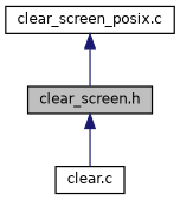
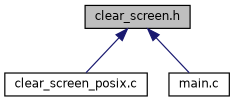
  digraph {
    node [color=black fillcolor=white fontname=Helvetica fontsize=10 shape=record style=filled]
    edge [color=midnightblue dir=back fontname=Helvetica fontsize=10 labelfontname=Helvetica labelfontsize=10 style=solid]
    n1 [fillcolor=grey75 fontcolor=black height=0.2 label="clear_screen.h" width=0.4]
    n2 [height=0.2 label="clear_screen_posix.c" width=0.4]
-   n3 [height=0.2 label="clear.c" width=0.4]
-   n2 -> n1
+   n3 [height=0.2 label="main.c" width=0.4]
+   n1 -> n2
    n1 -> n3
  }
